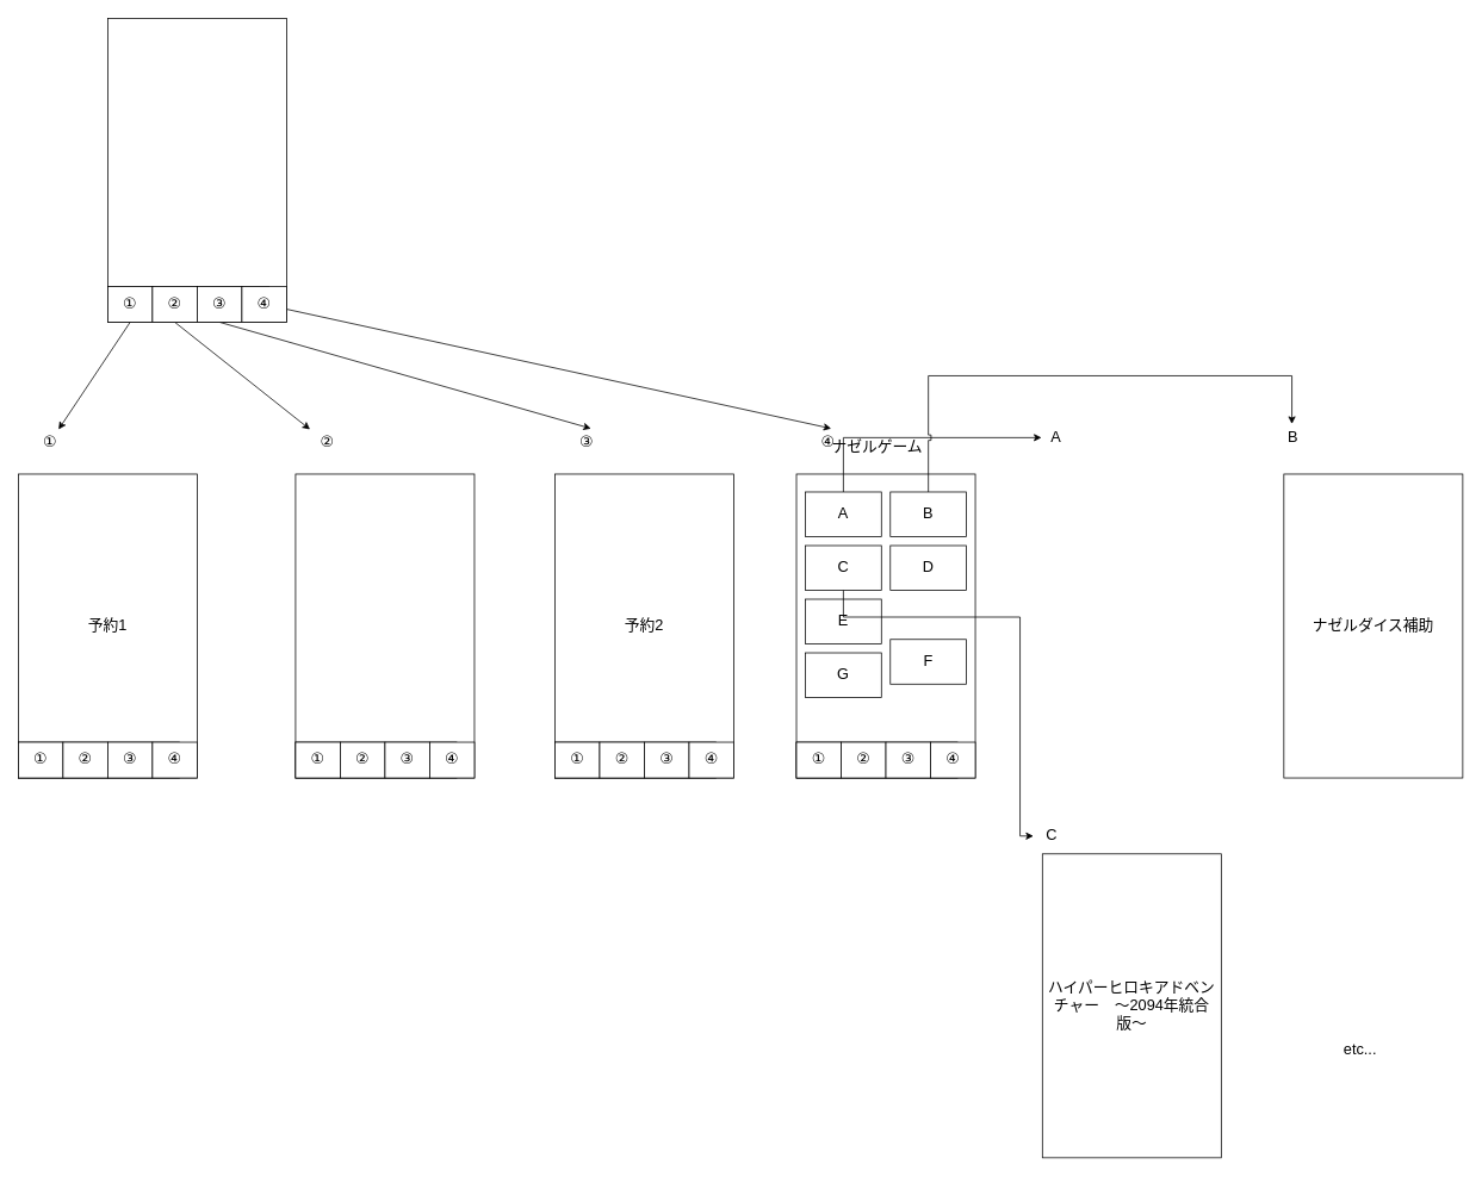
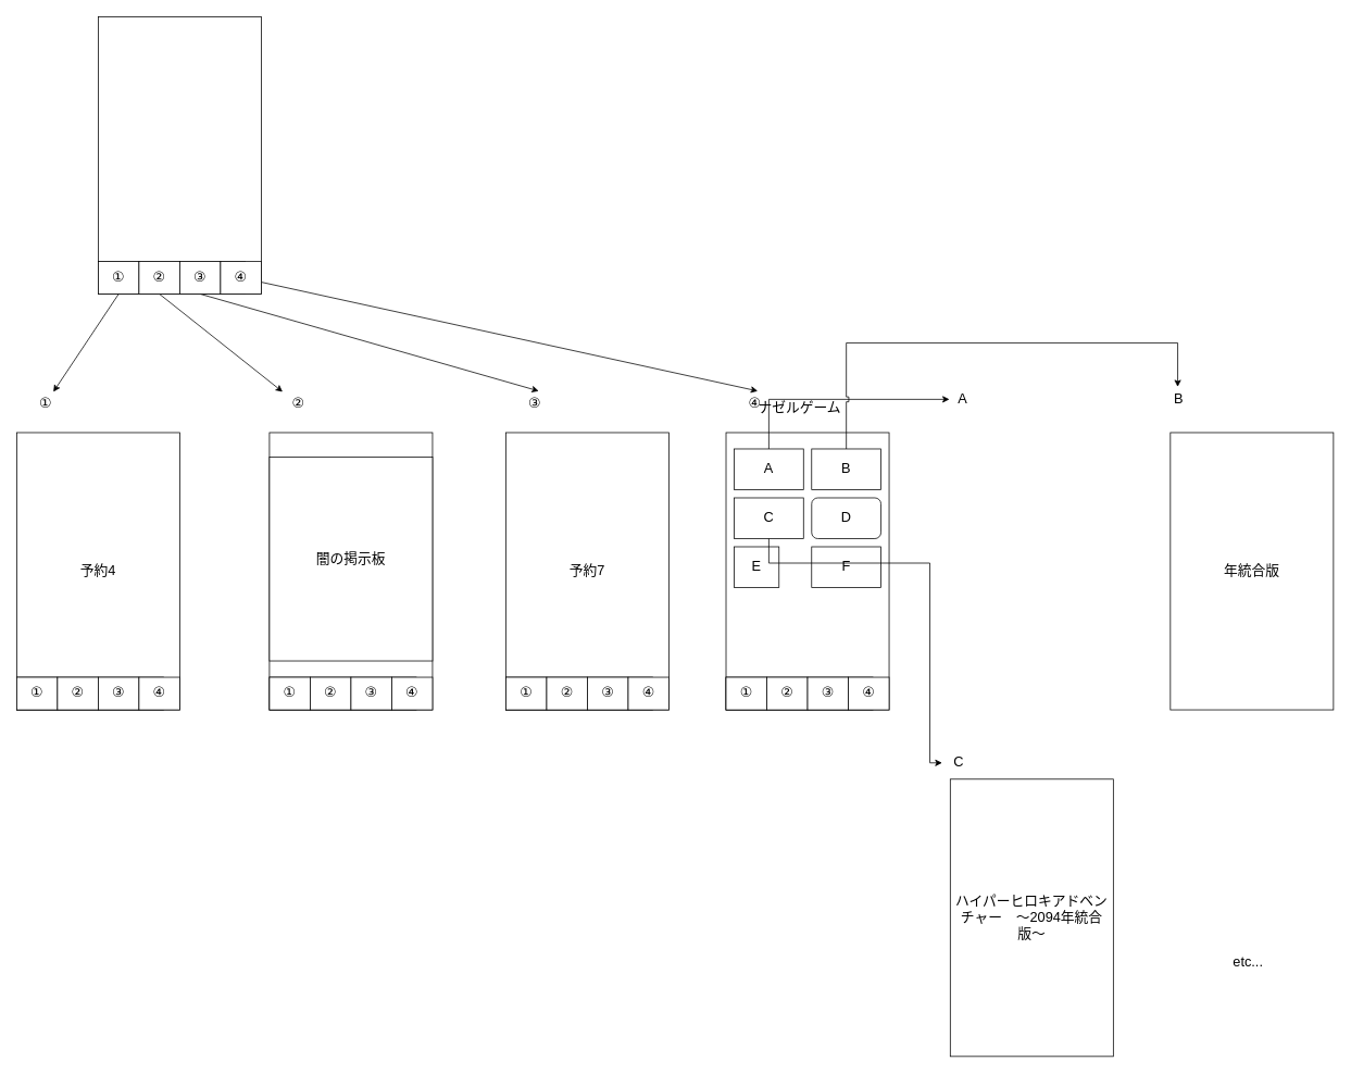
  <mxCell id="0" />
  <mxCell id="1" parent="0" />
  <mxCell id="2" value="" style="rounded=0;whiteSpace=wrap;html=1;fontSize=17;" vertex="1" parent="1"><mxGeometry x="120" y="20" width="200" height="340" as="geometry" /></mxCell>
  <mxCell id="3" value="" style="rounded=0;whiteSpace=wrap;html=1;fontSize=17;" vertex="1" parent="1"><mxGeometry x="120" y="320" width="180" height="40" as="geometry" /></mxCell>
  <mxCell id="4" value="①" style="rounded=0;whiteSpace=wrap;html=1;fontSize=17;" vertex="1" parent="1"><mxGeometry x="120" y="320" width="50" height="40" as="geometry" /></mxCell>
  <mxCell id="5" style="edgeStyle=none;html=1;exitX=0.5;exitY=1;exitDx=0;exitDy=0;fontSize=17;" edge="1" parent="1" source="6" target="25"><mxGeometry relative="1" as="geometry" /></mxCell>
  <mxCell id="6" value="②" style="rounded=0;whiteSpace=wrap;html=1;fontSize=17;" vertex="1" parent="1"><mxGeometry x="170" y="320" width="50" height="40" as="geometry" /></mxCell>
  <mxCell id="7" style="edgeStyle=none;html=1;entryX=0.632;entryY=-0.033;entryDx=0;entryDy=0;entryPerimeter=0;exitX=0.5;exitY=1;exitDx=0;exitDy=0;fontSize=17;" edge="1" parent="1" source="8" target="32"><mxGeometry relative="1" as="geometry" /></mxCell>
  <mxCell id="8" value="③" style="rounded=0;whiteSpace=wrap;html=1;fontSize=17;" vertex="1" parent="1"><mxGeometry x="220" y="320" width="50" height="40" as="geometry" /></mxCell>
  <mxCell id="9" style="edgeStyle=none;html=1;entryX=0.596;entryY=-0.033;entryDx=0;entryDy=0;entryPerimeter=0;fontSize=17;" edge="1" parent="1" source="10" target="39"><mxGeometry relative="1" as="geometry" /></mxCell>
  <mxCell id="10" value="④" style="rounded=0;whiteSpace=wrap;html=1;fontSize=17;" vertex="1" parent="1"><mxGeometry x="270" y="320" width="50" height="40" as="geometry" /></mxCell>
  <mxCell id="11" value="" style="endArrow=classic;html=1;exitX=0.5;exitY=1;exitDx=0;exitDy=0;fontSize=17;" edge="1" parent="1" source="4" target="18"><mxGeometry width="50" height="50" relative="1" as="geometry"><mxPoint x="450" y="390" as="sourcePoint" /><mxPoint x="130" y="520" as="targetPoint" /></mxGeometry></mxCell>
- <mxCell id="12" value="予約1" style="rounded=0;whiteSpace=wrap;html=1;fontSize=17;" vertex="1" parent="1"><mxGeometry x="20" y="530" width="200" height="340" as="geometry" /></mxCell>
+ <mxCell id="12" value="予約4" style="rounded=0;whiteSpace=wrap;html=1;fontSize=17;" vertex="1" parent="1"><mxGeometry x="20" y="530" width="200" height="340" as="geometry" /></mxCell>
  <mxCell id="13" value="" style="rounded=0;whiteSpace=wrap;html=1;fontSize=17;" vertex="1" parent="1"><mxGeometry x="20" y="830" width="180" height="40" as="geometry" /></mxCell>
  <mxCell id="14" value="①" style="rounded=0;whiteSpace=wrap;html=1;fontSize=17;" vertex="1" parent="1"><mxGeometry x="20" y="830" width="50" height="40" as="geometry" /></mxCell>
  <mxCell id="15" value="②" style="rounded=0;whiteSpace=wrap;html=1;fontSize=17;" vertex="1" parent="1"><mxGeometry x="70" y="830" width="50" height="40" as="geometry" /></mxCell>
  <mxCell id="16" value="③" style="rounded=0;whiteSpace=wrap;html=1;fontSize=17;" vertex="1" parent="1"><mxGeometry x="120" y="830" width="50" height="40" as="geometry" /></mxCell>
  <mxCell id="17" value="④" style="rounded=0;whiteSpace=wrap;html=1;fontSize=17;" vertex="1" parent="1"><mxGeometry x="170" y="830" width="50" height="40" as="geometry" /></mxCell>
  <mxCell id="18" value="①" style="text;html=1;align=center;verticalAlign=middle;resizable=0;points=[];autosize=1;strokeColor=none;fillColor=none;fontSize=17;" vertex="1" parent="1"><mxGeometry x="35" y="480" width="40" height="30" as="geometry" /></mxCell>
  <mxCell id="19" value="" style="rounded=0;whiteSpace=wrap;html=1;fontSize=17;" vertex="1" parent="1"><mxGeometry x="330" y="530" width="200" height="340" as="geometry" /></mxCell>
  <mxCell id="20" value="" style="rounded=0;whiteSpace=wrap;html=1;fontSize=17;" vertex="1" parent="1"><mxGeometry x="330" y="830" width="180" height="40" as="geometry" /></mxCell>
  <mxCell id="21" value="①" style="rounded=0;whiteSpace=wrap;html=1;fontSize=17;" vertex="1" parent="1"><mxGeometry x="330" y="830" width="50" height="40" as="geometry" /></mxCell>
  <mxCell id="22" value="②" style="rounded=0;whiteSpace=wrap;html=1;fontSize=17;" vertex="1" parent="1"><mxGeometry x="380" y="830" width="50" height="40" as="geometry" /></mxCell>
  <mxCell id="23" value="③" style="rounded=0;whiteSpace=wrap;html=1;fontSize=17;" vertex="1" parent="1"><mxGeometry x="430" y="830" width="50" height="40" as="geometry" /></mxCell>
  <mxCell id="24" value="④" style="rounded=0;whiteSpace=wrap;html=1;fontSize=17;" vertex="1" parent="1"><mxGeometry x="480" y="830" width="50" height="40" as="geometry" /></mxCell>
  <mxCell id="25" value="②" style="text;html=1;align=center;verticalAlign=middle;resizable=0;points=[];autosize=1;strokeColor=none;fillColor=none;fontSize=17;" vertex="1" parent="1"><mxGeometry x="345" y="480" width="40" height="30" as="geometry" /></mxCell>
- <mxCell id="26" value="予約2" style="rounded=0;whiteSpace=wrap;html=1;fontSize=17;" vertex="1" parent="1"><mxGeometry x="620" y="530" width="200" height="340" as="geometry" /></mxCell>
+ <mxCell id="26" value="予約7" style="rounded=0;whiteSpace=wrap;html=1;fontSize=17;" vertex="1" parent="1"><mxGeometry x="620" y="530" width="200" height="340" as="geometry" /></mxCell>
  <mxCell id="27" value="" style="rounded=0;whiteSpace=wrap;html=1;fontSize=17;" vertex="1" parent="1"><mxGeometry x="620" y="830" width="180" height="40" as="geometry" /></mxCell>
  <mxCell id="28" value="①" style="rounded=0;whiteSpace=wrap;html=1;fontSize=17;" vertex="1" parent="1"><mxGeometry x="620" y="830" width="50" height="40" as="geometry" /></mxCell>
  <mxCell id="29" value="②" style="rounded=0;whiteSpace=wrap;html=1;fontSize=17;" vertex="1" parent="1"><mxGeometry x="670" y="830" width="50" height="40" as="geometry" /></mxCell>
  <mxCell id="30" value="③" style="rounded=0;whiteSpace=wrap;html=1;fontSize=17;" vertex="1" parent="1"><mxGeometry x="720" y="830" width="50" height="40" as="geometry" /></mxCell>
  <mxCell id="31" value="④" style="rounded=0;whiteSpace=wrap;html=1;fontSize=17;" vertex="1" parent="1"><mxGeometry x="770" y="830" width="50" height="40" as="geometry" /></mxCell>
  <mxCell id="32" value="③" style="text;html=1;align=center;verticalAlign=middle;resizable=0;points=[];autosize=1;strokeColor=none;fillColor=none;fontSize=17;" vertex="1" parent="1"><mxGeometry x="635" y="480" width="40" height="30" as="geometry" /></mxCell>
  <mxCell id="33" value="" style="rounded=0;whiteSpace=wrap;html=1;fontSize=17;" vertex="1" parent="1"><mxGeometry x="890" y="530" width="200" height="340" as="geometry" /></mxCell>
  <mxCell id="34" value="" style="rounded=0;whiteSpace=wrap;html=1;fontSize=17;" vertex="1" parent="1"><mxGeometry x="890" y="830" width="180" height="40" as="geometry" /></mxCell>
  <mxCell id="35" value="①" style="rounded=0;whiteSpace=wrap;html=1;fontSize=17;" vertex="1" parent="1"><mxGeometry x="890" y="830" width="50" height="40" as="geometry" /></mxCell>
  <mxCell id="36" value="②" style="rounded=0;whiteSpace=wrap;html=1;fontSize=17;" vertex="1" parent="1"><mxGeometry x="940" y="830" width="50" height="40" as="geometry" /></mxCell>
  <mxCell id="37" value="③" style="rounded=0;whiteSpace=wrap;html=1;fontSize=17;" vertex="1" parent="1"><mxGeometry x="990" y="830" width="50" height="40" as="geometry" /></mxCell>
  <mxCell id="38" value="④" style="rounded=0;whiteSpace=wrap;html=1;fontSize=17;" vertex="1" parent="1"><mxGeometry x="1040" y="830" width="50" height="40" as="geometry" /></mxCell>
  <mxCell id="39" value="④" style="text;html=1;align=center;verticalAlign=middle;resizable=0;points=[];autosize=1;strokeColor=none;fillColor=none;fontSize=17;" vertex="1" parent="1"><mxGeometry x="905" y="480" width="40" height="30" as="geometry" /></mxCell>
+ <mxCell id="40" value="闇の掲示板" style="rounded=0;whiteSpace=wrap;html=1;fontSize=17;" vertex="1" parent="1"><mxGeometry x="330" y="560" width="200" height="250" as="geometry" /></mxCell>
  <mxCell id="41" style="edgeStyle=orthogonalEdgeStyle;html=1;entryX=-0.035;entryY=0.473;entryDx=0;entryDy=0;entryPerimeter=0;jumpStyle=sharp;rounded=0;fontSize=17;" edge="1" parent="1" source="42" target="51"><mxGeometry relative="1" as="geometry"><Array as="points"><mxPoint x="943" y="489" /></Array></mxGeometry></mxCell>
  <mxCell id="42" value="A" style="rounded=0;whiteSpace=wrap;html=1;fontSize=17;" vertex="1" parent="1"><mxGeometry x="900" y="550" width="85" height="50" as="geometry" /></mxCell>
  <mxCell id="43" style="edgeStyle=orthogonalEdgeStyle;html=1;entryX=0.465;entryY=-0.037;entryDx=0;entryDy=0;entryPerimeter=0;jumpStyle=sharp;rounded=0;fontSize=17;" edge="1" parent="1" source="44" target="53"><mxGeometry relative="1" as="geometry"><Array as="points"><mxPoint x="1037" y="420" /><mxPoint x="1444" y="420" /></Array></mxGeometry></mxCell>
  <mxCell id="44" value="B" style="rounded=0;whiteSpace=wrap;html=1;fontSize=17;" vertex="1" parent="1"><mxGeometry x="995" y="550" width="85" height="50" as="geometry" /></mxCell>
  <mxCell id="45" value="C" style="rounded=0;whiteSpace=wrap;html=1;fontSize=17;" vertex="1" parent="1"><mxGeometry x="900" y="610" width="85" height="50" as="geometry" /></mxCell>
- <mxCell id="46" value="D" style="rounded=0;whiteSpace=wrap;html=1;fontSize=17;" vertex="1" parent="1"><mxGeometry x="995" y="610" width="85" height="50" as="geometry" /></mxCell>
- <mxCell id="47" value="E" style="rounded=0;whiteSpace=wrap;html=1;fontSize=17;" vertex="1" parent="1"><mxGeometry x="900" y="670" width="85" height="50" as="geometry" /></mxCell>
- <mxCell id="48" value="F" style="rounded=0;whiteSpace=wrap;html=1;fontSize=17;" vertex="1" parent="1"><mxGeometry x="995" y="715" width="85" height="50" as="geometry" /></mxCell>
- <mxCell id="49" value="G" style="rounded=0;whiteSpace=wrap;html=1;fontSize=17;" vertex="1" parent="1"><mxGeometry x="900" y="730" width="85" height="50" as="geometry" /></mxCell>
+ <mxCell id="46" value="D" style="whiteSpace=wrap;html=1;fontSize=17;rounded=1;" vertex="1" parent="1"><mxGeometry x="995" y="610" width="85" height="50" as="geometry" /></mxCell>
+ <mxCell id="47" value="E" style="rounded=0;whiteSpace=wrap;html=1;fontSize=17;" vertex="1" parent="1"><mxGeometry x="900" y="670" width="55" height="50" as="geometry" /></mxCell>
+ <mxCell id="48" value="F" style="rounded=0;whiteSpace=wrap;html=1;fontSize=17;" vertex="1" parent="1"><mxGeometry x="995" y="670" width="85" height="50" as="geometry" /></mxCell>
  <mxCell id="50" value="ナゼルゲーム" style="text;html=1;align=center;verticalAlign=middle;resizable=0;points=[];autosize=1;strokeColor=none;fillColor=none;fontSize=17;" vertex="1" parent="1"><mxGeometry x="915" y="485" width="130" height="30" as="geometry" /></mxCell>
  <mxCell id="51" value="A" style="text;html=1;align=center;verticalAlign=middle;resizable=0;points=[];autosize=1;strokeColor=none;fillColor=none;fontSize=17;" vertex="1" parent="1"><mxGeometry x="1165" y="475" width="30" height="30" as="geometry" /></mxCell>
- <mxCell id="52" value="ナゼルダイス補助" style="rounded=0;whiteSpace=wrap;html=1;fontSize=17;" vertex="1" parent="1"><mxGeometry x="1435" y="530" width="200" height="340" as="geometry" /></mxCell>
+ <mxCell id="52" value="年統合版" style="rounded=0;whiteSpace=wrap;html=1;fontSize=17;" vertex="1" parent="1"><mxGeometry x="1435" y="530" width="200" height="340" as="geometry" /></mxCell>
  <mxCell id="53" value="B" style="text;html=1;align=center;verticalAlign=middle;resizable=0;points=[];autosize=1;strokeColor=none;fillColor=none;fontSize=17;" vertex="1" parent="1"><mxGeometry x="1430" y="475" width="30" height="30" as="geometry" /></mxCell>
  <mxCell id="54" value="ハイパーヒロキアドベンチャー　〜2094年統合版〜" style="rounded=0;whiteSpace=wrap;html=1;fontSize=17;" vertex="1" parent="1"><mxGeometry x="1165" y="955" width="200" height="340" as="geometry" /></mxCell>
  <mxCell id="55" value="C" style="text;html=1;align=center;verticalAlign=middle;resizable=0;points=[];autosize=1;strokeColor=none;fillColor=none;fontSize=17;" vertex="1" parent="1"><mxGeometry x="1155" y="920" width="40" height="30" as="geometry" /></mxCell>
  <mxCell id="56" style="edgeStyle=orthogonalEdgeStyle;rounded=0;jumpStyle=sharp;html=1;fontSize=17;" edge="1" parent="1" source="45" target="55"><mxGeometry relative="1" as="geometry"><Array as="points"><mxPoint x="943" y="690" /><mxPoint x="1140" y="690" /><mxPoint x="1140" y="935" /></Array></mxGeometry></mxCell>
- <mxCell id="57" value="etc..." style="text;html=1;align=center;verticalAlign=middle;resizable=0;points=[];autosize=1;strokeColor=none;fillColor=none;fontSize=17;" vertex="1" parent="1"><mxGeometry x="1490" y="1160" width="60" height="30" as="geometry" /></mxCell>
+ <mxCell id="57" value="etc..." style="text;html=1;align=center;verticalAlign=middle;resizable=0;points=[];autosize=1;strokeColor=none;fillColor=none;fontSize=17;" vertex="1" parent="1"><mxGeometry x="1500" y="1165" width="60" height="30" as="geometry" /></mxCell>
